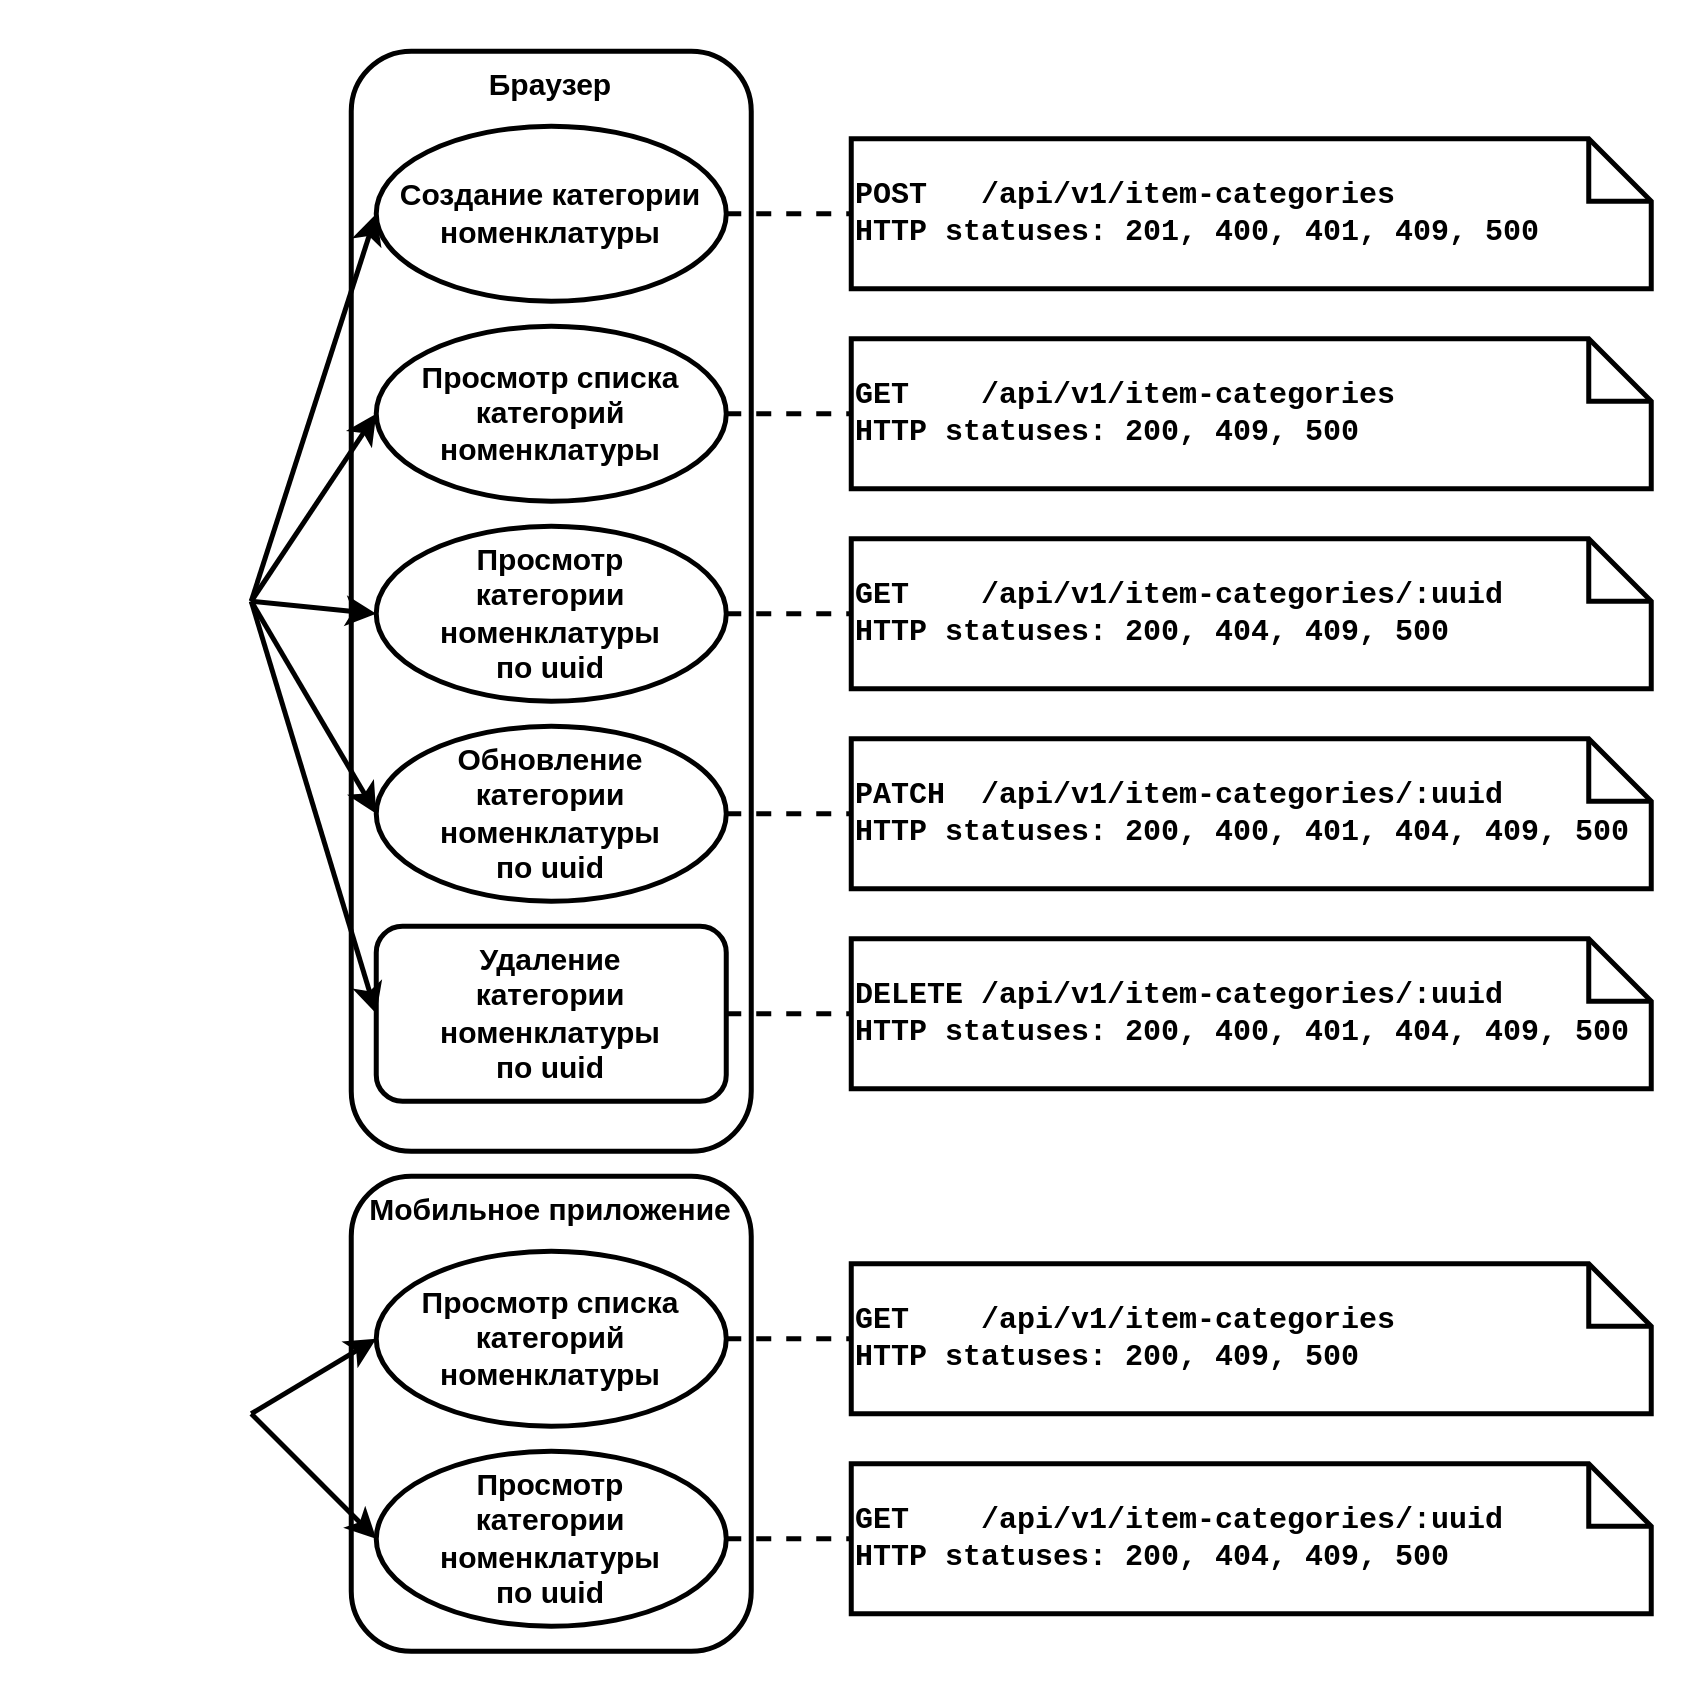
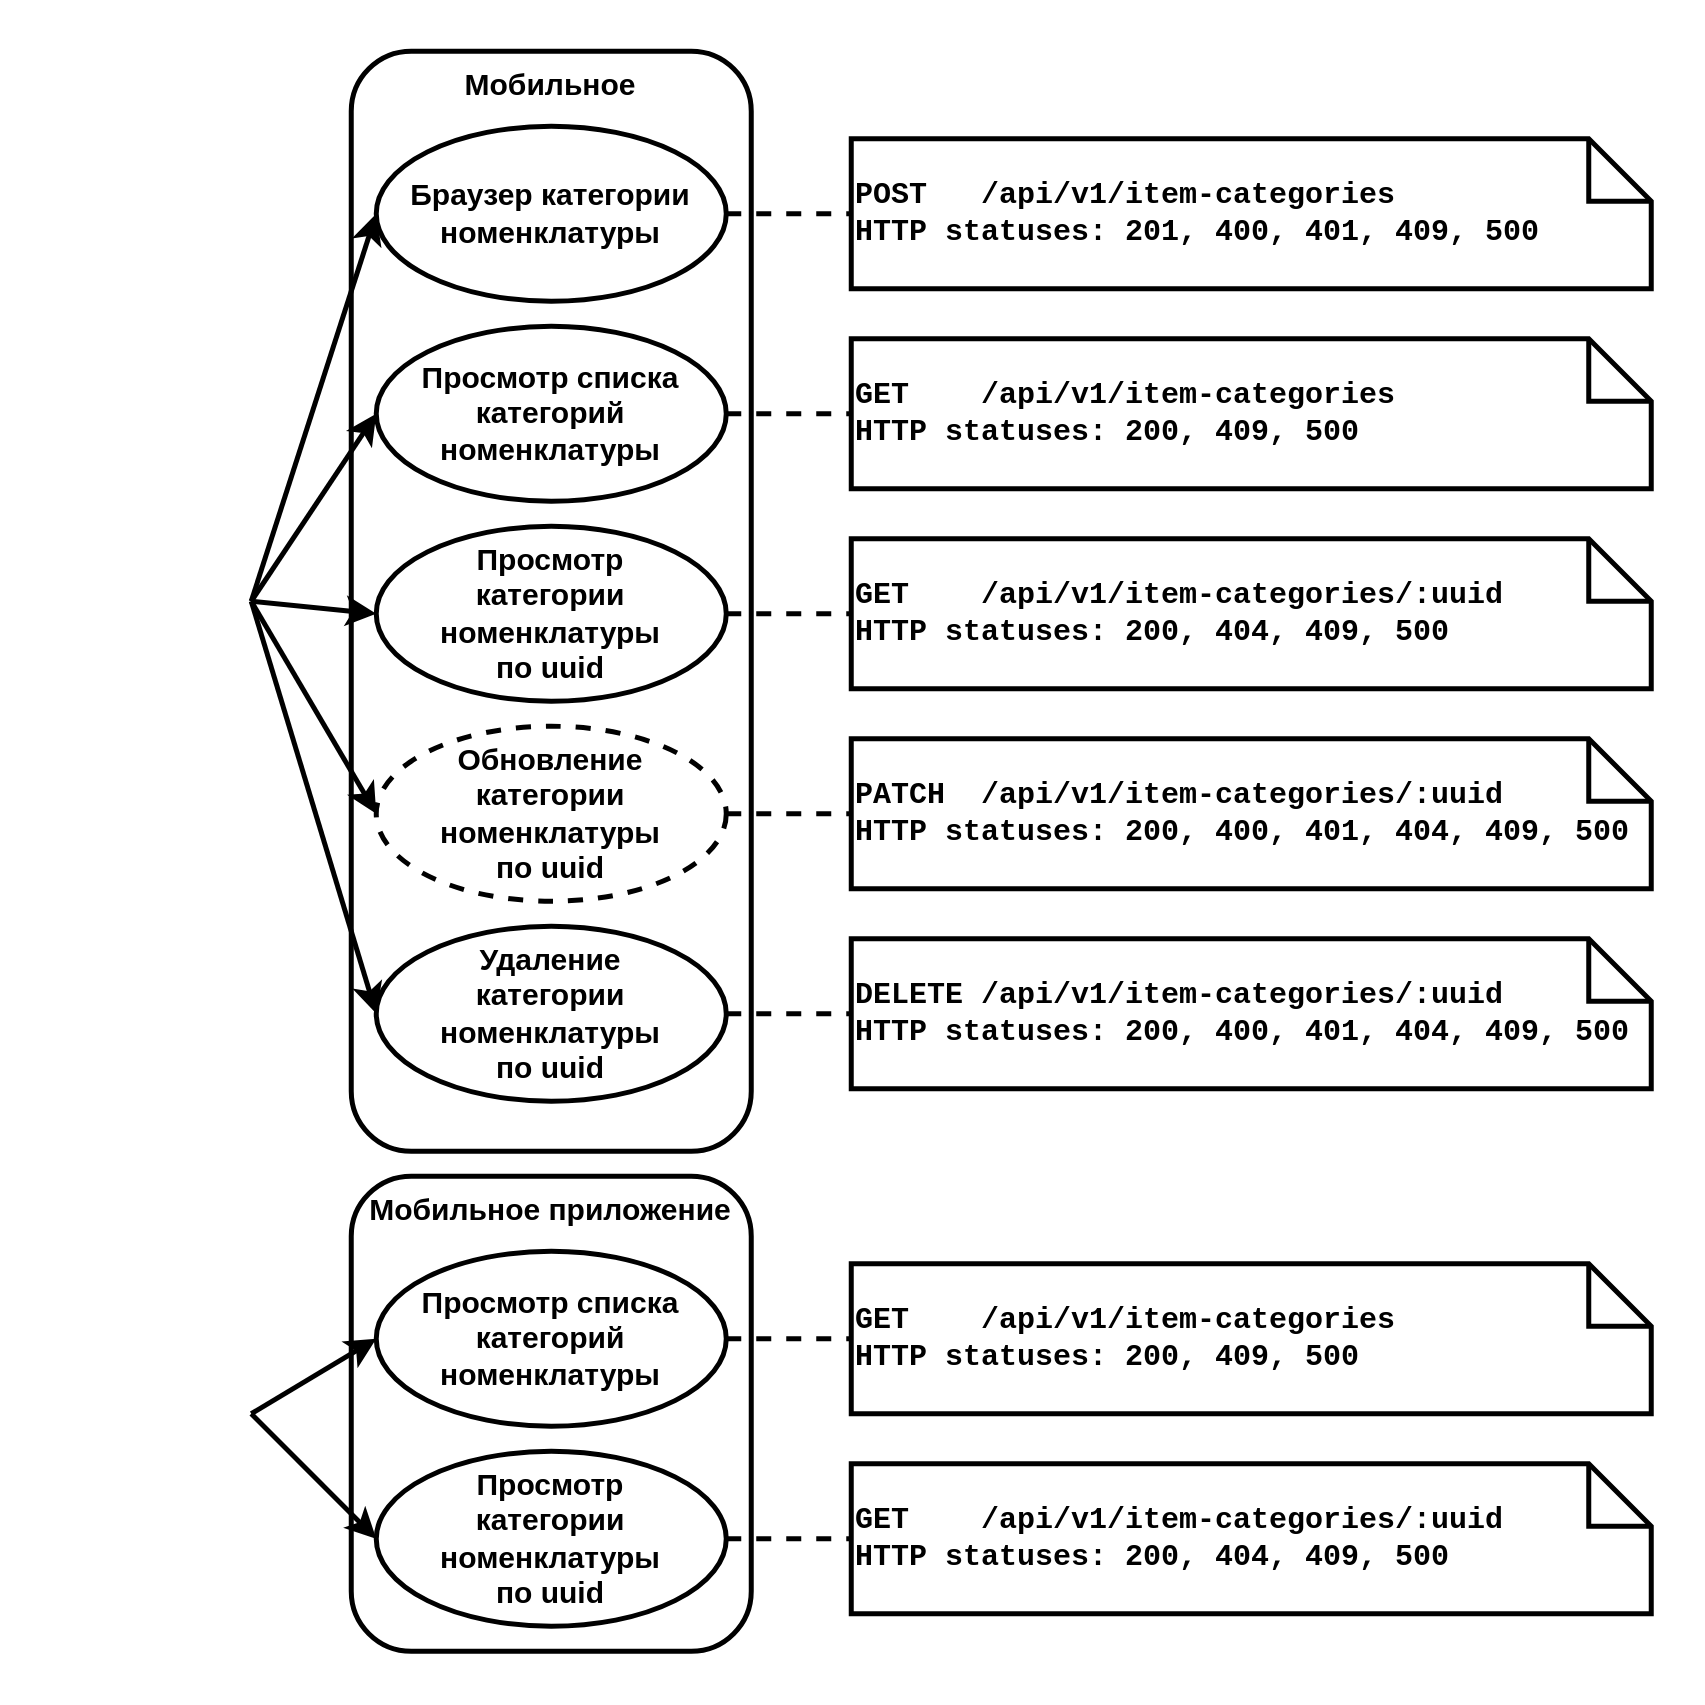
  <mxCell id="0" />
  <mxCell id="1" parent="0" />
  <mxCell id="2" value="&amp;nbsp;" style="html=1;whiteSpace=wrap;fillColor=none;strokeColor=none;" parent="1" vertex="1"><mxGeometry x="20" y="180" width="80" height="120" as="geometry" /></mxCell>
- <mxCell id="3" value="Браузер" style="html=1;whiteSpace=wrap;rounded=1;strokeWidth=2;fontStyle=1;verticalAlign=top;" parent="1" vertex="1"><mxGeometry x="140" y="20" width="160" height="440" as="geometry" /></mxCell>
+ <mxCell id="3" value="Мобильное" style="html=1;whiteSpace=wrap;rounded=1;strokeWidth=2;fontStyle=1;verticalAlign=top;" parent="1" vertex="1"><mxGeometry x="140" y="20" width="160" height="440" as="geometry" /></mxCell>
  <mxCell id="4" value="Мобильное приложение" style="html=1;whiteSpace=wrap;rounded=1;strokeWidth=2;fontStyle=1;verticalAlign=top;" parent="1" vertex="1"><mxGeometry x="140" y="470" width="160" height="190" as="geometry" /></mxCell>
  <mxCell id="5" style="rounded=0;orthogonalLoop=1;jettySize=auto;html=1;exitX=1;exitY=0.5;exitDx=0;exitDy=0;entryX=0;entryY=0.5;entryDx=0;entryDy=0;entryPerimeter=0;dashed=1;endArrow=none;endFill=0;strokeWidth=2;" parent="1" source="6" target="27" edge="1"><mxGeometry relative="1" as="geometry" /></mxCell>
- <mxCell id="6" value="Создание категории&lt;br&gt;номенклатуры" style="ellipse;whiteSpace=wrap;html=1;strokeWidth=2;fontStyle=1" parent="1" vertex="1"><mxGeometry x="150" y="50" width="140" height="70" as="geometry" /></mxCell>
+ <mxCell id="6" value="Браузер категории&lt;br&gt;номенклатуры" style="ellipse;whiteSpace=wrap;html=1;strokeWidth=2;fontStyle=1" parent="1" vertex="1"><mxGeometry x="150" y="50" width="140" height="70" as="geometry" /></mxCell>
  <mxCell id="7" style="rounded=0;orthogonalLoop=1;jettySize=auto;html=1;exitX=1;exitY=0.5;exitDx=0;exitDy=0;entryX=0;entryY=0.5;entryDx=0;entryDy=0;entryPerimeter=0;dashed=1;endArrow=none;endFill=0;strokeWidth=2;" parent="1" source="8" target="28" edge="1"><mxGeometry relative="1" as="geometry" /></mxCell>
  <mxCell id="8" value="Просмотр списка категорий номенклатуры" style="ellipse;whiteSpace=wrap;html=1;strokeWidth=2;fontStyle=1" parent="1" vertex="1"><mxGeometry x="150" y="130" width="140" height="70" as="geometry" /></mxCell>
  <mxCell id="9" style="rounded=0;orthogonalLoop=1;jettySize=auto;html=1;exitX=1;exitY=0.5;exitDx=0;exitDy=0;entryX=0;entryY=0.5;entryDx=0;entryDy=0;entryPerimeter=0;dashed=1;endArrow=none;endFill=0;strokeWidth=2;" parent="1" source="10" target="32" edge="1"><mxGeometry relative="1" as="geometry" /></mxCell>
  <mxCell id="10" value="Просмотр списка категорий номенклатуры" style="ellipse;whiteSpace=wrap;html=1;strokeWidth=2;fontStyle=1" parent="1" vertex="1"><mxGeometry x="150" y="500" width="140" height="70" as="geometry" /></mxCell>
  <mxCell id="11" style="rounded=0;orthogonalLoop=1;jettySize=auto;html=1;exitX=1;exitY=0.5;exitDx=0;exitDy=0;dashed=1;endArrow=none;endFill=0;strokeWidth=2;" parent="1" source="12" target="29" edge="1"><mxGeometry relative="1" as="geometry" /></mxCell>
  <mxCell id="12" value="Просмотр&lt;br&gt;категории номенклатуры&lt;br&gt;по uuid" style="ellipse;whiteSpace=wrap;html=1;strokeWidth=2;fontStyle=1" parent="1" vertex="1"><mxGeometry x="150" y="210" width="140" height="70" as="geometry" /></mxCell>
  <mxCell id="13" style="rounded=0;orthogonalLoop=1;jettySize=auto;html=1;exitX=1;exitY=0.5;exitDx=0;exitDy=0;entryX=0;entryY=0.5;entryDx=0;entryDy=0;entryPerimeter=0;dashed=1;endArrow=none;endFill=0;strokeWidth=2;" parent="1" source="14" target="33" edge="1"><mxGeometry relative="1" as="geometry" /></mxCell>
  <mxCell id="14" value="Просмотр&lt;br style=&quot;border-color: var(--border-color);&quot;&gt;категории номенклатуры&lt;br style=&quot;border-color: var(--border-color);&quot;&gt;по uuid" style="ellipse;whiteSpace=wrap;html=1;strokeWidth=2;fontStyle=1" parent="1" vertex="1"><mxGeometry x="150" y="580" width="140" height="70" as="geometry" /></mxCell>
  <mxCell id="15" style="rounded=0;orthogonalLoop=1;jettySize=auto;html=1;exitX=1;exitY=0.5;exitDx=0;exitDy=0;dashed=1;strokeWidth=2;endArrow=none;endFill=0;" parent="1" source="16" target="30" edge="1"><mxGeometry relative="1" as="geometry" /></mxCell>
- <mxCell id="16" value="Обновление&lt;br&gt;категории&lt;br&gt;номенклатуры&lt;br&gt;по uuid" style="ellipse;whiteSpace=wrap;html=1;strokeWidth=2;fontStyle=1" parent="1" vertex="1"><mxGeometry x="150" y="290" width="140" height="70" as="geometry" /></mxCell>
+ <mxCell id="16" value="Обновление&lt;br&gt;категории&lt;br&gt;номенклатуры&lt;br&gt;по uuid" style="ellipse;whiteSpace=wrap;html=1;strokeWidth=2;fontStyle=1;dashed=1;" parent="1" vertex="1"><mxGeometry x="150" y="290" width="140" height="70" as="geometry" /></mxCell>
  <mxCell id="17" style="rounded=0;orthogonalLoop=1;jettySize=auto;html=1;exitX=1;exitY=0.5;exitDx=0;exitDy=0;entryX=0;entryY=0.5;entryDx=0;entryDy=0;entryPerimeter=0;dashed=1;endArrow=none;endFill=0;strokeWidth=2;" parent="1" source="18" target="31" edge="1"><mxGeometry relative="1" as="geometry" /></mxCell>
- <mxCell id="18" value="Удаление&lt;br&gt;категории&lt;br&gt;номенклатуры&lt;br&gt;по uuid" style="whiteSpace=wrap;html=1;strokeWidth=2;fontStyle=1;rounded=1;" parent="1" vertex="1"><mxGeometry x="150" y="370" width="140" height="70" as="geometry" /></mxCell>
+ <mxCell id="18" value="Удаление&lt;br&gt;категории&lt;br&gt;номенклатуры&lt;br&gt;по uuid" style="ellipse;whiteSpace=wrap;html=1;strokeWidth=2;fontStyle=1" parent="1" vertex="1"><mxGeometry x="150" y="370" width="140" height="70" as="geometry" /></mxCell>
  <mxCell id="19" style="rounded=0;orthogonalLoop=1;jettySize=auto;html=1;exitX=1;exitY=0.5;exitDx=0;exitDy=0;entryX=0;entryY=0.5;entryDx=0;entryDy=0;strokeWidth=2;" parent="1" source="21" target="10" edge="1"><mxGeometry relative="1" as="geometry" /></mxCell>
  <mxCell id="20" style="rounded=0;orthogonalLoop=1;jettySize=auto;html=1;exitX=1;exitY=0.5;exitDx=0;exitDy=0;entryX=0;entryY=0.5;entryDx=0;entryDy=0;strokeWidth=2;" parent="1" source="21" target="14" edge="1"><mxGeometry relative="1" as="geometry" /></mxCell>
  <mxCell id="21" value="&amp;nbsp;" style="html=1;whiteSpace=wrap;strokeColor=none;fillColor=none;" parent="1" vertex="1"><mxGeometry x="20" y="505" width="80" height="120" as="geometry" /></mxCell>
  <mxCell id="22" style="rounded=0;orthogonalLoop=1;jettySize=auto;html=1;exitX=1;exitY=0.5;exitDx=0;exitDy=0;entryX=0;entryY=0.5;entryDx=0;entryDy=0;strokeWidth=2;" parent="1" source="2" target="6" edge="1"><mxGeometry relative="1" as="geometry" /></mxCell>
  <mxCell id="23" style="rounded=0;orthogonalLoop=1;jettySize=auto;html=1;exitX=1;exitY=0.5;exitDx=0;exitDy=0;entryX=0;entryY=0.5;entryDx=0;entryDy=0;strokeWidth=2;" parent="1" source="2" target="8" edge="1"><mxGeometry relative="1" as="geometry" /></mxCell>
  <mxCell id="24" style="rounded=0;orthogonalLoop=1;jettySize=auto;html=1;exitX=1;exitY=0.5;exitDx=0;exitDy=0;entryX=0;entryY=0.5;entryDx=0;entryDy=0;strokeWidth=2;" parent="1" source="2" target="12" edge="1"><mxGeometry relative="1" as="geometry" /></mxCell>
  <mxCell id="25" style="rounded=0;orthogonalLoop=1;jettySize=auto;html=1;exitX=1;exitY=0.5;exitDx=0;exitDy=0;entryX=0;entryY=0.5;entryDx=0;entryDy=0;strokeWidth=2;" parent="1" source="2" target="16" edge="1"><mxGeometry relative="1" as="geometry" /></mxCell>
  <mxCell id="26" style="rounded=0;orthogonalLoop=1;jettySize=auto;html=1;exitX=1;exitY=0.5;exitDx=0;exitDy=0;entryX=0;entryY=0.5;entryDx=0;entryDy=0;strokeWidth=2;" parent="1" source="2" target="18" edge="1"><mxGeometry relative="1" as="geometry" /></mxCell>
  <mxCell id="27" value="POST&amp;nbsp; &amp;nbsp;/api/v1/item-categories&lt;br&gt;HTTP statuses: 201, 400, 401, 409, 500" style="shape=note2;boundedLbl=1;whiteSpace=wrap;html=1;size=25;verticalAlign=middle;align=left;strokeWidth=2;fontStyle=1;fontFamily=Courier New;" parent="1" vertex="1"><mxGeometry x="340" y="55" width="320" height="60" as="geometry" /></mxCell>
  <mxCell id="28" value="GET&amp;nbsp; &amp;nbsp; /api/v1/item-categories&lt;br&gt;HTTP statuses: 200, 409, 500" style="shape=note2;boundedLbl=1;whiteSpace=wrap;html=1;size=25;verticalAlign=middle;align=left;strokeWidth=2;fontStyle=1;fontFamily=Courier New;" parent="1" vertex="1"><mxGeometry x="340" y="135" width="320" height="60" as="geometry" /></mxCell>
  <mxCell id="29" value="GET&amp;nbsp; &amp;nbsp; /api/v1/item-categories/:uuid&lt;br&gt;HTTP statuses: 200, 404, 409, 500" style="shape=note2;boundedLbl=1;whiteSpace=wrap;html=1;size=25;verticalAlign=middle;align=left;strokeWidth=2;fontStyle=1;fontFamily=Courier New;" parent="1" vertex="1"><mxGeometry x="340" y="215" width="320" height="60" as="geometry" /></mxCell>
  <mxCell id="30" value="PATCH&amp;nbsp; /api/v1/item-categories/:uuid&lt;br&gt;HTTP statuses: 200, 400, 401, 404, 409, 500" style="shape=note2;boundedLbl=1;whiteSpace=wrap;html=1;size=25;verticalAlign=middle;align=left;strokeWidth=2;fontStyle=1;fontFamily=Courier New;" parent="1" vertex="1"><mxGeometry x="340" y="295" width="320" height="60" as="geometry" /></mxCell>
  <mxCell id="31" value="DELETE /api/v1/item-categories/:uuid&lt;br&gt;HTTP statuses: 200, 400, 401, 404, 409, 500" style="shape=note2;boundedLbl=1;whiteSpace=wrap;html=1;size=25;verticalAlign=middle;align=left;strokeWidth=2;fontStyle=1;fontFamily=Courier New;" parent="1" vertex="1"><mxGeometry x="340" y="375" width="320" height="60" as="geometry" /></mxCell>
  <mxCell id="32" value="GET&amp;nbsp; &amp;nbsp; /api/v1/item-categories&lt;br&gt;HTTP statuses: 200, 409, 500" style="shape=note2;boundedLbl=1;whiteSpace=wrap;html=1;size=25;verticalAlign=middle;align=left;strokeWidth=2;fontStyle=1;fontFamily=Courier New;" parent="1" vertex="1"><mxGeometry x="340" y="505" width="320" height="60" as="geometry" /></mxCell>
  <mxCell id="33" value="GET&amp;nbsp; &amp;nbsp; /api/v1/item-categories/:uuid&lt;br&gt;HTTP statuses: 200, 404, 409, 500" style="shape=note2;boundedLbl=1;whiteSpace=wrap;html=1;size=25;verticalAlign=middle;align=left;strokeWidth=2;fontStyle=1;fontFamily=Courier New;" parent="1" vertex="1"><mxGeometry x="340" y="585" width="320" height="60" as="geometry" /></mxCell>
